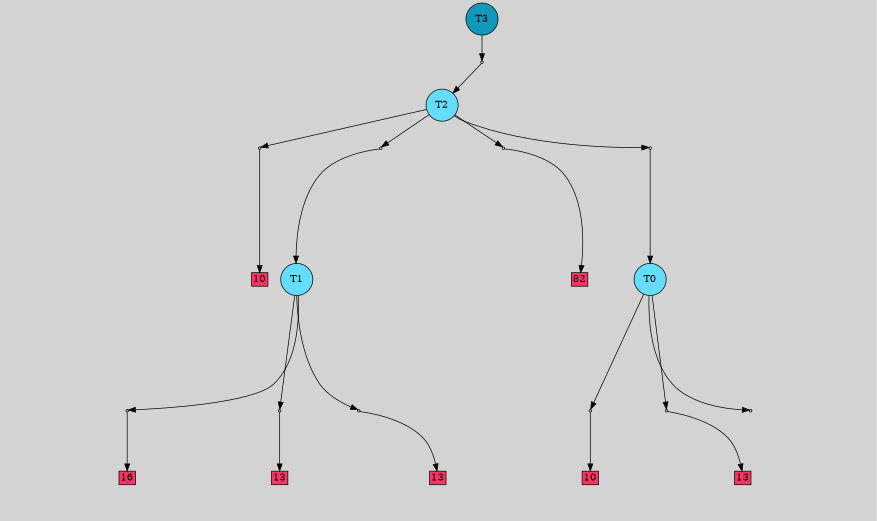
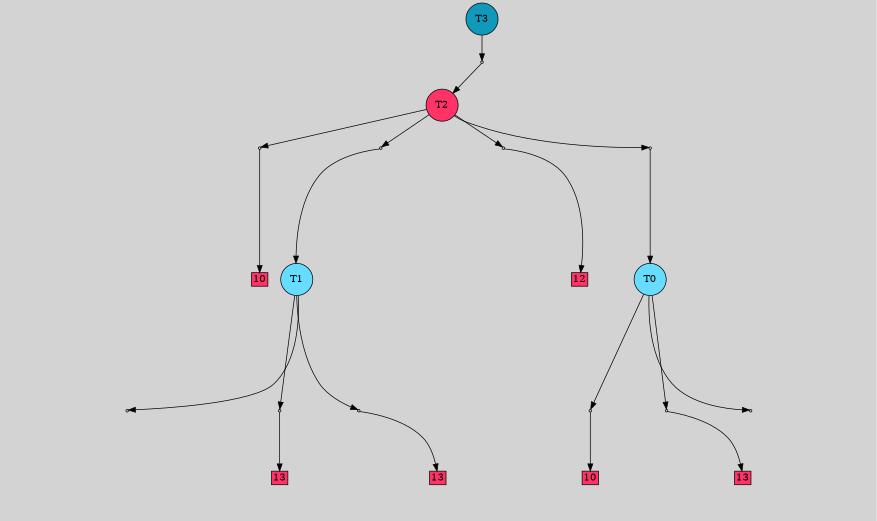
  digraph {
    bgcolor=lightgray
    node [shape=box style=filled]
    T3 [fillcolor="#1199bb" shape=circle]
    P10 [fillcolor="#cccccc" shape=point]
    T0 [fillcolor="#66ddff" shape=circle]
    P0 [fillcolor="#cccccc" shape=point]
    P1 [fillcolor="#cccccc" shape=point]
    P2 [fillcolor="#cccccc" shape=point]
    n7 [label="6|1&1|368#1|522&#92;n1|3&1|540#0|737&#92;n3|6&1|559#0|427&#92;n1|7&0|614#1|775&#92;n2|0&0|991#1|1219&#92;n" style=invis]
    n8 [fillcolor="#ff3366" height=0 label=10 margin=0.03 width=0]
    n9 [label="3|4&1|128#1|577&#92;n6|5&1|1060#0|636&#92;n0|6&0|1300#1|72&#92;n5|3&0|869#0|745&#92;n3|0&0|979#0|350&#92;n" style=invis]
    n10 [fillcolor="#ff3366" height=0 label=13 margin=0.03 width=0]
    n11 [label="1|0&0|1053#1|681&#92;n" style=invis]
    T1 [fillcolor="#66ddff" shape=circle]
    P3 [fillcolor="#cccccc" shape=point]
    P4 [fillcolor="#cccccc" shape=point]
    P5 [fillcolor="#cccccc" shape=point]
    n16 [label="6|6&1|85#1|868&#92;n1|0&1|688#0|454&#92;n" style=invis]
-   n17 [fillcolor="#ff3366" height=0 label=16 margin=0.03 width=0]
    n18 [label="3|4&1|128#1|577&#92;n6|5&1|1060#0|636&#92;n0|6&0|1300#1|72&#92;n5|3&0|869#0|745&#92;n3|0&0|979#0|350&#92;n" style=invis]
    n19 [fillcolor="#ff3366" height=0 label=13 margin=0.03 width=0]
    n20 [label="0|1&1|693#1|782&#92;n2|7&1|1076#0|1065&#92;n3|4&1|128#1|577&#92;n1|5&0|1055#1|1146&#92;n5|3&0|869#0|745&#92;n0|6&0|1300#1|72&#92;n3|0&0|979#0|350&#92;n" style=invis]
    n21 [fillcolor="#ff3366" height=0 label=13 margin=0.03 width=0]
-   T2 [fillcolor="#66ddff" shape=circle]
+   T2 [fillcolor="#ff3366" shape=circle]
    P6 [fillcolor="#cccccc" shape=point]
    P7 [fillcolor="#cccccc" shape=point]
    P8 [fillcolor="#cccccc" shape=point]
    P9 [fillcolor="#cccccc" shape=point]
    n27 [label="2|2&1|1184#0|1273&#92;n2|3&0|378#1|930&#92;n5|7&0|99#0|554&#92;n0|5&1|717#0|503&#92;n1|3&1|1095#0|837&#92;n4|5&0|1075#1|658&#92;n5|4&0|701#0|1029&#92;n1|5&0|100#1|307&#92;n1|7&0|1125#1|416&#92;n2|0&0|991#1|1219&#92;n" style=invis]
    n28 [fillcolor="#ff3366" height=0 label=10 margin=0.03 width=0]
    n29 [label="3|4&1|128#1|577&#92;n2|3&1|345#1|1130&#92;n0|6&0|1300#1|72&#92;n3|0&0|979#0|350&#92;n" style=invis]
    n30 [label="2|4&1|620#1|1206&#92;n0|4&0|340#1|1319&#92;n7|0&0|620#0|285&#92;n" style=invis]
-   n31 [fillcolor="#ff3366" height=0 label=82 margin=0.03 width=0]
+   n31 [fillcolor="#ff3366" height=0 label=12 margin=0.03 width=0]
    n32 [label="7|3&1|1061#0|548&#92;n5|6&1|280#1|965&#92;n6|0&0|246#0|682&#92;n7|3&0|19#1|281&#92;n4|2&1|158#0|1136&#92;n5|7&1|26#0|355&#92;n4|4&0|463#0|26&#92;n7|7&1|612#1|831&#92;n1|4&0|1195#0|172&#92;n3|1&1|1207#1|1272&#92;n5|7&0|1183#0|888&#92;n1|6&0|1239#0|380&#92;n2|2&0|519#0|1337&#92;n3|6&0|1294#1|1277&#92;n4|0&1|1063#1|1147&#92;n2|2&0|890#0|400&#92;n0|1&0|544#0|310&#92;n2|5&0|250#0|745&#92;n2|0&0|1013#0|1037&#92;n" style=invis]
    n33 [label="3|6&1|42#0|422&#92;n1|0&1|688#0|454&#92;n" style=invis]
    subgraph sub_1 {
      rank=same
      T3
    }
    T3 -> P10
    P10 -> T2
    P10 -> n33 [style=invis]
    T0 -> P0
    T0 -> P1
    T0 -> P2
    P0 -> n7 [style=invis]
    P0 -> n8
    P1 -> n9 [style=invis]
    P1 -> n10
    P2 -> n11 [style=invis]
    T1 -> P3
    T1 -> P4
    T1 -> P5
    P3 -> n16 [style=invis]
-   P3 -> n17
    P4 -> n18 [style=invis]
    P4 -> n19
    P5 -> n20 [style=invis]
    P5 -> n21
    T2 -> P6
    T2 -> P7
    T2 -> P8
    T2 -> P9
    P6 -> n27 [style=invis]
    P6 -> n28
    P7 -> T1
    P7 -> n29 [style=invis]
    P8 -> n30 [style=invis]
    P8 -> n31
    P9 -> T0
    P9 -> n32 [style=invis]
  }
